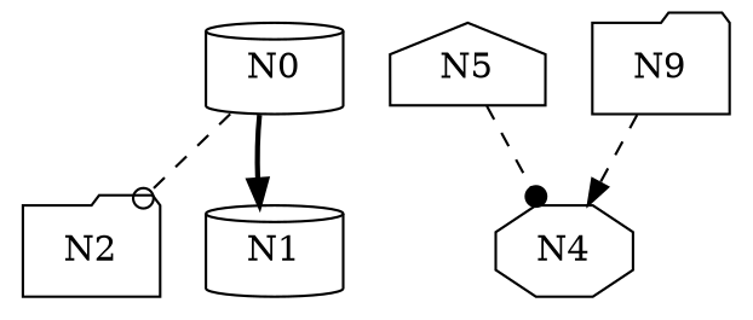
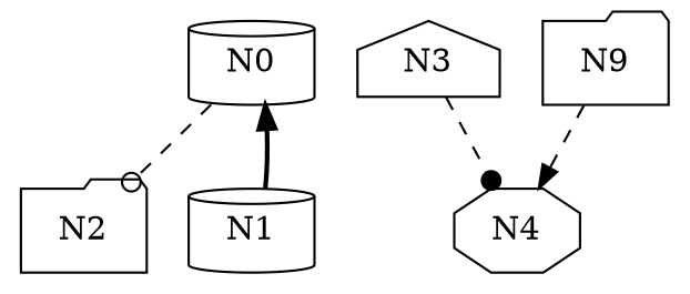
  digraph {
    node [shape=cylinder]
    edge [arrowhead=normal style=dashed]
    n1 [label=N0]
    n2 [label=N2 shape=folder]
    n3 [label=N1]
-   n4 [label=N5 shape=house]
+   n4 [label=N3 shape=house]
    n5 [label=N4 shape=octagon]
    n6 [label=N9 shape=folder]
    n1 -> n2 [arrowhead=odot]
-   n1 -> n3 [style=bold]
+   n3 -> n1 [style=bold]
    n4 -> n5 [arrowhead=dot]
    n6 -> n5
  }
